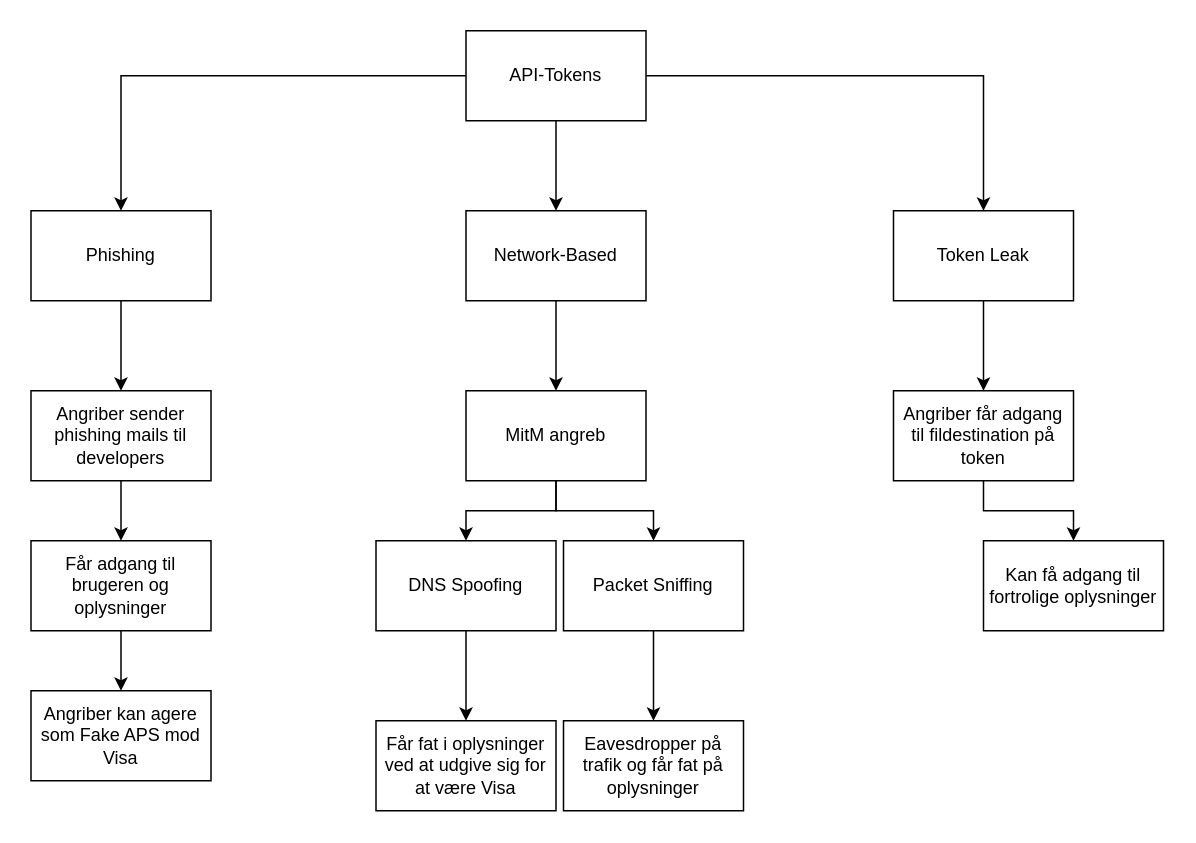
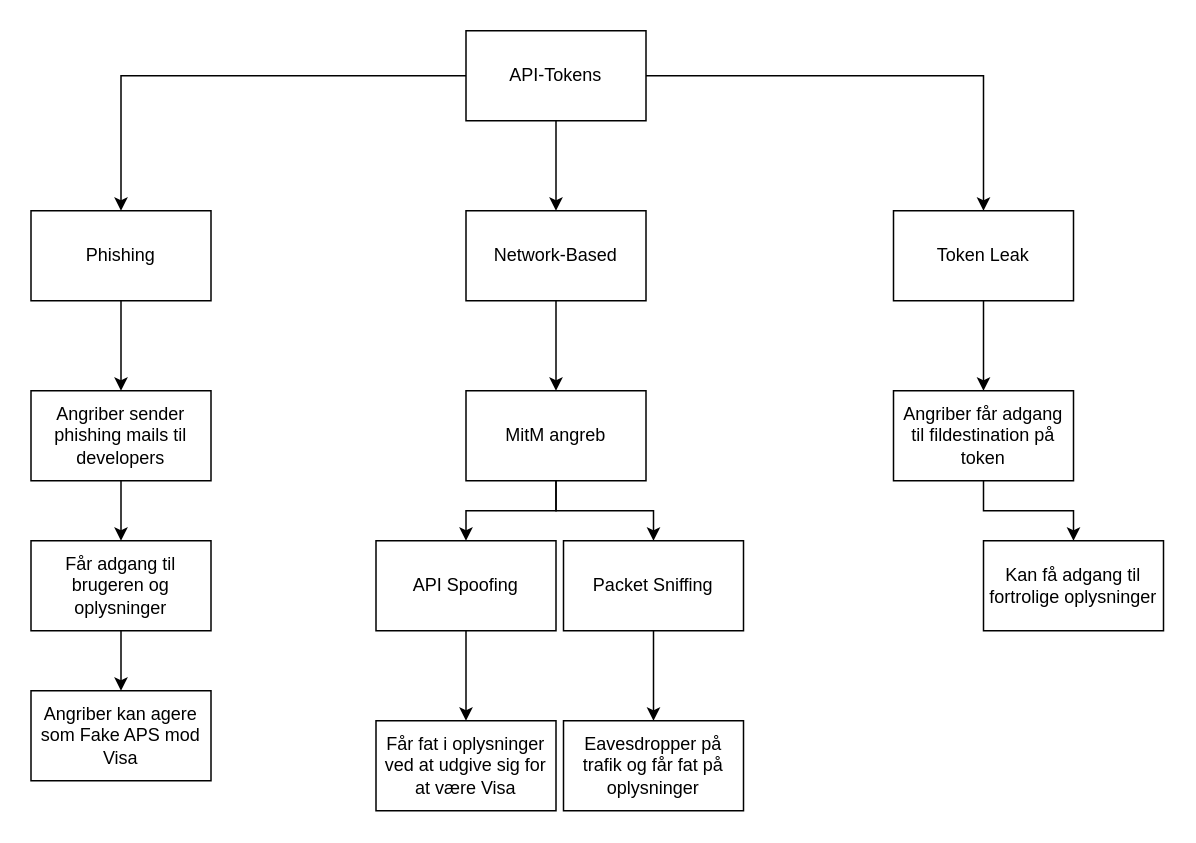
  <mxCell id="0" />
  <mxCell id="1" parent="0" />
  <mxCell id="2" style="edgeStyle=orthogonalEdgeStyle;rounded=0;orthogonalLoop=1;jettySize=auto;html=1;" edge="1" parent="1" source="5" target="7"><mxGeometry relative="1" as="geometry" /></mxCell>
  <mxCell id="3" style="edgeStyle=orthogonalEdgeStyle;rounded=0;orthogonalLoop=1;jettySize=auto;html=1;entryX=0.5;entryY=0;entryDx=0;entryDy=0;" edge="1" parent="1" source="5" target="9"><mxGeometry relative="1" as="geometry" /></mxCell>
  <mxCell id="4" style="edgeStyle=orthogonalEdgeStyle;rounded=0;orthogonalLoop=1;jettySize=auto;html=1;" edge="1" parent="1" source="5" target="11"><mxGeometry relative="1" as="geometry" /></mxCell>
  <mxCell id="5" value="API-Tokens" style="rounded=0;whiteSpace=wrap;html=1;" vertex="1" parent="1"><mxGeometry x="310" y="20" width="120" height="60" as="geometry" /></mxCell>
  <mxCell id="6" style="edgeStyle=orthogonalEdgeStyle;rounded=0;orthogonalLoop=1;jettySize=auto;html=1;" edge="1" parent="1" source="7" target="18"><mxGeometry relative="1" as="geometry" /></mxCell>
  <mxCell id="7" value="Phishing" style="rounded=0;whiteSpace=wrap;html=1;" vertex="1" parent="1"><mxGeometry x="20" y="140" width="120" height="60" as="geometry" /></mxCell>
  <mxCell id="8" style="edgeStyle=orthogonalEdgeStyle;rounded=0;orthogonalLoop=1;jettySize=auto;html=1;entryX=0.5;entryY=0;entryDx=0;entryDy=0;" edge="1" parent="1" source="9" target="14"><mxGeometry relative="1" as="geometry" /></mxCell>
  <mxCell id="9" value="Network-Based" style="rounded=0;whiteSpace=wrap;html=1;" vertex="1" parent="1"><mxGeometry x="310" y="140" width="120" height="60" as="geometry" /></mxCell>
  <mxCell id="10" style="edgeStyle=orthogonalEdgeStyle;rounded=0;orthogonalLoop=1;jettySize=auto;html=1;entryX=0.5;entryY=0;entryDx=0;entryDy=0;" edge="1" parent="1" source="11" target="16"><mxGeometry relative="1" as="geometry" /></mxCell>
  <mxCell id="11" value="Token Leak" style="rounded=0;whiteSpace=wrap;html=1;" vertex="1" parent="1"><mxGeometry x="595" y="140" width="120" height="60" as="geometry" /></mxCell>
  <mxCell id="12" style="edgeStyle=orthogonalEdgeStyle;rounded=0;orthogonalLoop=1;jettySize=auto;html=1;" edge="1" parent="1" source="14" target="26"><mxGeometry relative="1" as="geometry" /></mxCell>
  <mxCell id="13" style="edgeStyle=orthogonalEdgeStyle;rounded=0;orthogonalLoop=1;jettySize=auto;html=1;" edge="1" parent="1" source="14" target="24"><mxGeometry relative="1" as="geometry" /></mxCell>
  <mxCell id="14" value="MitM angreb" style="rounded=0;whiteSpace=wrap;html=1;" vertex="1" parent="1"><mxGeometry x="310" y="260" width="120" height="60" as="geometry" /></mxCell>
  <mxCell id="15" style="edgeStyle=orthogonalEdgeStyle;rounded=0;orthogonalLoop=1;jettySize=auto;html=1;" edge="1" parent="1" source="16" target="28"><mxGeometry relative="1" as="geometry" /></mxCell>
  <mxCell id="16" value="Angriber får adgang til fildestination på token" style="rounded=0;whiteSpace=wrap;html=1;" vertex="1" parent="1"><mxGeometry x="595" y="260" width="120" height="60" as="geometry" /></mxCell>
  <mxCell id="17" style="edgeStyle=orthogonalEdgeStyle;rounded=0;orthogonalLoop=1;jettySize=auto;html=1;entryX=0.5;entryY=0;entryDx=0;entryDy=0;" edge="1" parent="1" source="18" target="21"><mxGeometry relative="1" as="geometry" /></mxCell>
  <mxCell id="18" value="Angriber sender phishing mails til developers" style="rounded=0;whiteSpace=wrap;html=1;" vertex="1" parent="1"><mxGeometry x="20" y="260" width="120" height="60" as="geometry" /></mxCell>
  <mxCell id="19" value="Angriber kan agere som Fake APS mod Visa" style="rounded=0;whiteSpace=wrap;html=1;" vertex="1" parent="1"><mxGeometry x="20" y="460" width="120" height="60" as="geometry" /></mxCell>
  <mxCell id="20" style="edgeStyle=orthogonalEdgeStyle;rounded=0;orthogonalLoop=1;jettySize=auto;html=1;" edge="1" parent="1" source="21" target="19"><mxGeometry relative="1" as="geometry" /></mxCell>
  <mxCell id="21" value="Får adgang til brugeren og oplysninger" style="rounded=0;whiteSpace=wrap;html=1;" vertex="1" parent="1"><mxGeometry x="20" y="360" width="120" height="60" as="geometry" /></mxCell>
  <mxCell id="22" value="Får fat i oplysninger ved at udgive sig for at være Visa" style="rounded=0;whiteSpace=wrap;html=1;" vertex="1" parent="1"><mxGeometry x="250" y="480" width="120" height="60" as="geometry" /></mxCell>
  <mxCell id="23" style="edgeStyle=orthogonalEdgeStyle;rounded=0;orthogonalLoop=1;jettySize=auto;html=1;entryX=0.5;entryY=0;entryDx=0;entryDy=0;" edge="1" parent="1" source="24" target="27"><mxGeometry relative="1" as="geometry" /></mxCell>
  <mxCell id="24" value="Packet Sniffing" style="rounded=0;whiteSpace=wrap;html=1;" vertex="1" parent="1"><mxGeometry x="375" y="360" width="120" height="60" as="geometry" /></mxCell>
  <mxCell id="25" style="edgeStyle=orthogonalEdgeStyle;rounded=0;orthogonalLoop=1;jettySize=auto;html=1;entryX=0.5;entryY=0;entryDx=0;entryDy=0;" edge="1" parent="1" source="26" target="22"><mxGeometry relative="1" as="geometry" /></mxCell>
- <mxCell id="26" value="DNS Spoofing" style="rounded=0;whiteSpace=wrap;html=1;" vertex="1" parent="1"><mxGeometry x="250" y="360" width="120" height="60" as="geometry" /></mxCell>
+ <mxCell id="26" value="API Spoofing" style="rounded=0;whiteSpace=wrap;html=1;" vertex="1" parent="1"><mxGeometry x="250" y="360" width="120" height="60" as="geometry" /></mxCell>
  <mxCell id="27" value="Eavesdropper på trafik og får fat på oplysninger" style="rounded=0;whiteSpace=wrap;html=1;" vertex="1" parent="1"><mxGeometry x="375" y="480" width="120" height="60" as="geometry" /></mxCell>
  <mxCell id="28" value="Kan få adgang til fortrolige oplysninger" style="rounded=0;whiteSpace=wrap;html=1;" vertex="1" parent="1"><mxGeometry x="655" y="360" width="120" height="60" as="geometry" /></mxCell>
